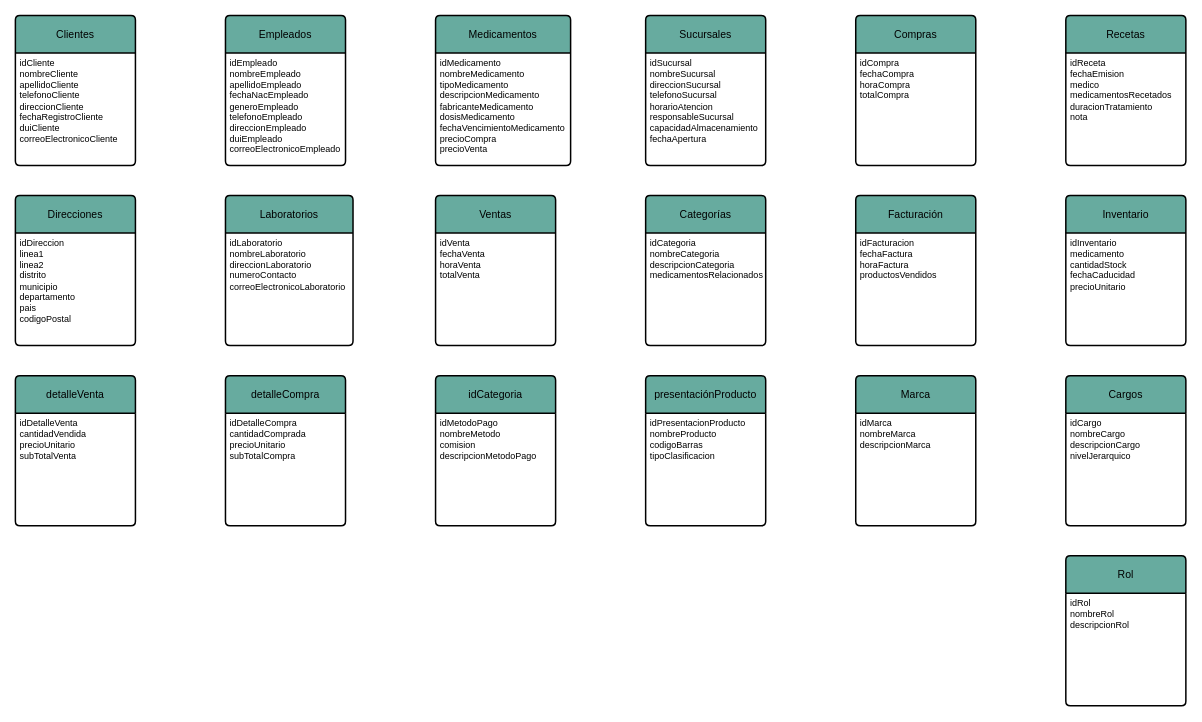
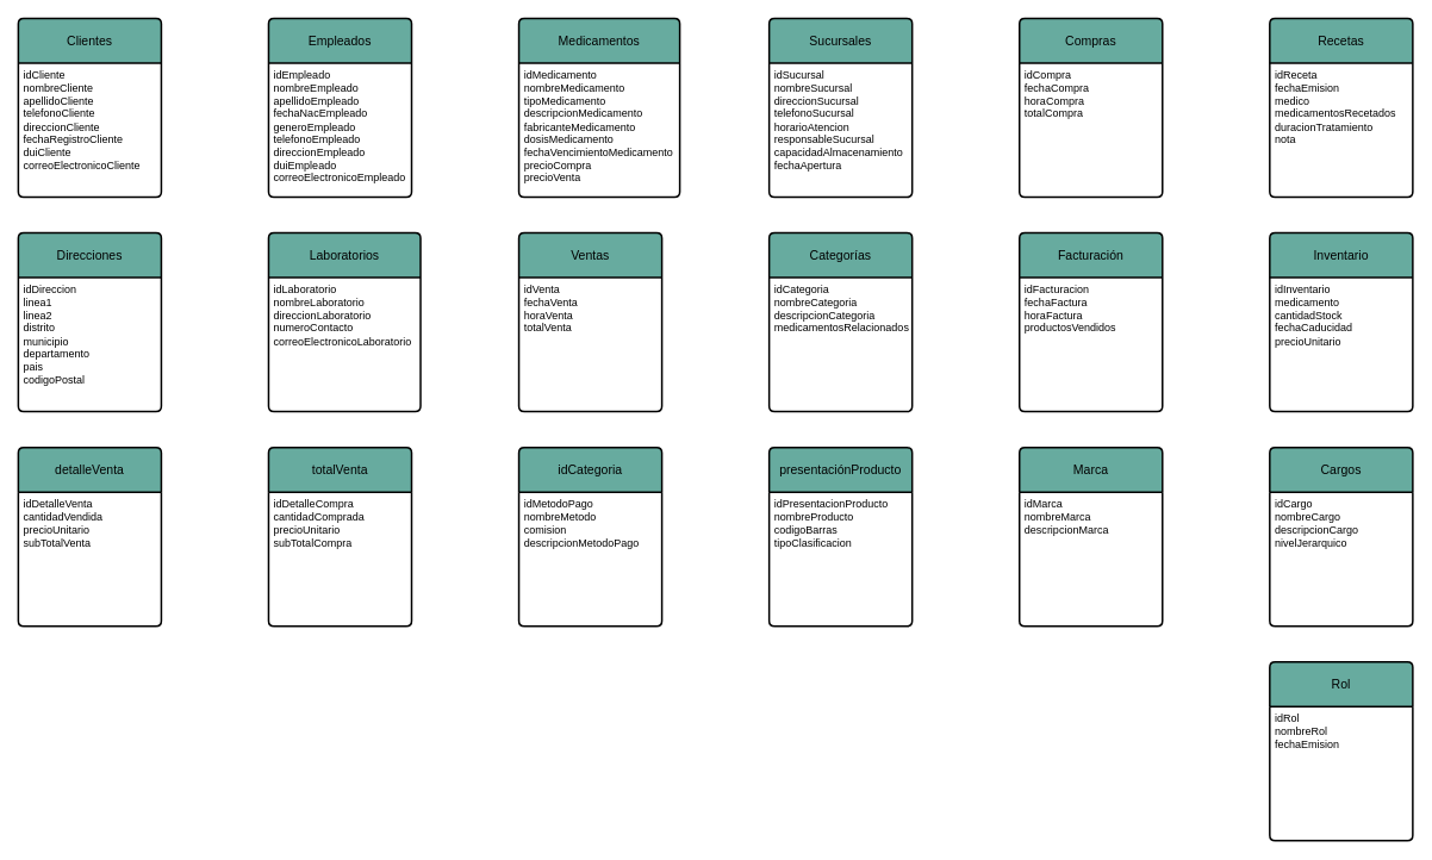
  <mxCell id="0" />
  <mxCell id="1" parent="0" />
  <mxCell id="2" value="Clientes" style="swimlane;childLayout=stackLayout;horizontal=1;startSize=50;horizontalStack=0;rounded=1;fontSize=14;fontStyle=0;strokeWidth=2;resizeParent=0;resizeLast=1;shadow=0;dashed=0;align=center;arcSize=4;whiteSpace=wrap;html=1;fillColor=#67AB9F;" parent="1" vertex="1"><mxGeometry x="20" y="20" width="160" height="200" as="geometry" /></mxCell>
  <mxCell id="3" value="idCliente&lt;br&gt;nombreCliente&lt;br&gt;apellidoCliente&lt;br&gt;telefonoCliente&lt;br&gt;&lt;div&gt;direccionCliente&lt;/div&gt;&lt;div&gt;fechaRegistroCliente&lt;/div&gt;&lt;div&gt;duiCliente&lt;/div&gt;&lt;div&gt;correoElectronicoCliente&lt;/div&gt;" style="align=left;strokeColor=none;fillColor=none;spacingLeft=4;fontSize=12;verticalAlign=top;resizable=0;rotatable=0;part=1;html=1;" parent="2" vertex="1"><mxGeometry y="50" width="160" height="150" as="geometry" /></mxCell>
  <mxCell id="4" value="Direcciones" style="swimlane;childLayout=stackLayout;horizontal=1;startSize=50;horizontalStack=0;rounded=1;fontSize=14;fontStyle=0;strokeWidth=2;resizeParent=0;resizeLast=1;shadow=0;dashed=0;align=center;arcSize=4;whiteSpace=wrap;html=1;fillColor=#67AB9F;" parent="1" vertex="1"><mxGeometry x="20" y="260" width="160" height="200" as="geometry" /></mxCell>
  <mxCell id="5" value="idDireccion&lt;br&gt;linea1&lt;br&gt;linea2&lt;br&gt;distrito&lt;br&gt;municipio&lt;br&gt;departamento&lt;br&gt;pais&lt;br&gt;codigoPostal" style="align=left;strokeColor=none;fillColor=none;spacingLeft=4;fontSize=12;verticalAlign=top;resizable=0;rotatable=0;part=1;html=1;" parent="4" vertex="1"><mxGeometry y="50" width="160" height="150" as="geometry" /></mxCell>
  <mxCell id="6" value="Ventas" style="swimlane;childLayout=stackLayout;horizontal=1;startSize=50;horizontalStack=0;rounded=1;fontSize=14;fontStyle=0;strokeWidth=2;resizeParent=0;resizeLast=1;shadow=0;dashed=0;align=center;arcSize=4;whiteSpace=wrap;html=1;fillColor=#67AB9F;" parent="1" vertex="1"><mxGeometry x="580" y="260" width="160" height="200" as="geometry" /></mxCell>
  <mxCell id="7" value="idVenta&lt;br&gt;fechaVenta&lt;br&gt;horaVenta&lt;br&gt;totalVenta" style="align=left;strokeColor=none;fillColor=none;spacingLeft=4;fontSize=12;verticalAlign=top;resizable=0;rotatable=0;part=1;html=1;" parent="6" vertex="1"><mxGeometry y="50" width="160" height="150" as="geometry" /></mxCell>
  <mxCell id="8" value="Laboratorios" style="swimlane;childLayout=stackLayout;horizontal=1;startSize=50;horizontalStack=0;rounded=1;fontSize=14;fontStyle=0;strokeWidth=2;resizeParent=0;resizeLast=1;shadow=0;dashed=0;align=center;arcSize=4;whiteSpace=wrap;html=1;fillColor=#67AB9F;" parent="1" vertex="1"><mxGeometry x="300" y="260" width="170" height="200" as="geometry" /></mxCell>
  <mxCell id="9" value="idLaboratorio&lt;br&gt;nombreLaboratorio&lt;br&gt;direccionLaboratorio&lt;br&gt;numeroContacto&lt;br&gt;correoElectronicoLaboratorio" style="align=left;strokeColor=none;fillColor=none;spacingLeft=4;fontSize=12;verticalAlign=top;resizable=0;rotatable=0;part=1;html=1;" parent="8" vertex="1"><mxGeometry y="50" width="170" height="150" as="geometry" /></mxCell>
  <mxCell id="10" value="Facturación" style="swimlane;childLayout=stackLayout;horizontal=1;startSize=50;horizontalStack=0;rounded=1;fontSize=14;fontStyle=0;strokeWidth=2;resizeParent=0;resizeLast=1;shadow=0;dashed=0;align=center;arcSize=4;whiteSpace=wrap;html=1;fillColor=#67AB9F;" parent="1" vertex="1"><mxGeometry x="1140" y="260" width="160" height="200" as="geometry" /></mxCell>
  <mxCell id="11" value="idFacturacion&lt;br&gt;fechaFactura&lt;div&gt;horaFactura&lt;/div&gt;&lt;div&gt;productosVendidos&lt;/div&gt;" style="align=left;strokeColor=none;fillColor=none;spacingLeft=4;fontSize=12;verticalAlign=top;resizable=0;rotatable=0;part=1;html=1;" parent="10" vertex="1"><mxGeometry y="50" width="160" height="150" as="geometry" /></mxCell>
  <mxCell id="12" value="Empleados" style="swimlane;childLayout=stackLayout;horizontal=1;startSize=50;horizontalStack=0;rounded=1;fontSize=14;fontStyle=0;strokeWidth=2;resizeParent=0;resizeLast=1;shadow=0;dashed=0;align=center;arcSize=4;whiteSpace=wrap;html=1;fillColor=#67AB9F;" parent="1" vertex="1"><mxGeometry x="300" y="20" width="160" height="200" as="geometry" /></mxCell>
  <mxCell id="13" value="idEmpleado&lt;br&gt;nombreEmpleado&lt;br&gt;apellidoEmpleado&lt;br&gt;fechaNacEmpleado&lt;br&gt;generoEmpleado&lt;br&gt;telefonoEmpleado&lt;br&gt;direccionEmpleado&lt;br&gt;duiEmpleado&lt;br&gt;correoElectronicoEmpleado" style="align=left;strokeColor=none;fillColor=none;spacingLeft=4;fontSize=12;verticalAlign=top;resizable=0;rotatable=0;part=1;html=1;" parent="12" vertex="1"><mxGeometry y="50" width="160" height="150" as="geometry" /></mxCell>
  <mxCell id="14" value="Medicamentos" style="swimlane;childLayout=stackLayout;horizontal=1;startSize=50;horizontalStack=0;rounded=1;fontSize=14;fontStyle=0;strokeWidth=2;resizeParent=0;resizeLast=1;shadow=0;dashed=0;align=center;arcSize=4;whiteSpace=wrap;html=1;fillColor=#67AB9F;" parent="1" vertex="1"><mxGeometry x="580" y="20" width="180" height="200" as="geometry" /></mxCell>
  <mxCell id="15" value="idMedicamento&lt;br&gt;nombreMedicamento&lt;br&gt;tipoMedicamento&lt;br&gt;descripcionMedicamento&lt;br&gt;fabricanteMedicamento&lt;br&gt;dosisMedicamento&lt;br&gt;fechaVencimientoMedicamento&lt;div&gt;precioCompra&lt;/div&gt;&lt;div&gt;precioVenta&lt;/div&gt;" style="align=left;strokeColor=none;fillColor=none;spacingLeft=4;fontSize=12;verticalAlign=top;resizable=0;rotatable=0;part=1;html=1;" parent="14" vertex="1"><mxGeometry y="50" width="180" height="150" as="geometry" /></mxCell>
  <mxCell id="16" value="Sucursales" style="swimlane;childLayout=stackLayout;horizontal=1;startSize=50;horizontalStack=0;rounded=1;fontSize=14;fontStyle=0;strokeWidth=2;resizeParent=0;resizeLast=1;shadow=0;dashed=0;align=center;arcSize=4;whiteSpace=wrap;html=1;fillColor=#67AB9F;" parent="1" vertex="1"><mxGeometry x="860" y="20" width="160" height="200" as="geometry" /></mxCell>
  <mxCell id="17" value="idSucursal&lt;br&gt;nombreSucursal&lt;br&gt;direccionSucursal&lt;div&gt;telefonoSucursal&lt;/div&gt;&lt;div&gt;horarioAtencion&lt;/div&gt;&lt;div&gt;responsableSucursal&lt;/div&gt;&lt;div&gt;capacidadAlmacenamiento&lt;/div&gt;&lt;div&gt;fechaApertura&lt;/div&gt;" style="align=left;strokeColor=none;fillColor=none;spacingLeft=4;fontSize=12;verticalAlign=top;resizable=0;rotatable=0;part=1;html=1;" parent="16" vertex="1"><mxGeometry y="50" width="160" height="150" as="geometry" /></mxCell>
  <mxCell id="18" value="Compras" style="swimlane;childLayout=stackLayout;horizontal=1;startSize=50;horizontalStack=0;rounded=1;fontSize=14;fontStyle=0;strokeWidth=2;resizeParent=0;resizeLast=1;shadow=0;dashed=0;align=center;arcSize=4;whiteSpace=wrap;html=1;fillColor=#67AB9F;" parent="1" vertex="1"><mxGeometry x="1140" y="20" width="160" height="200" as="geometry" /></mxCell>
  <mxCell id="19" value="idCompra&lt;div&gt;fechaCompra&lt;/div&gt;&lt;div&gt;horaCompra&lt;/div&gt;&lt;div&gt;totalCompra&lt;/div&gt;" style="align=left;strokeColor=none;fillColor=none;spacingLeft=4;fontSize=12;verticalAlign=top;resizable=0;rotatable=0;part=1;html=1;" parent="18" vertex="1"><mxGeometry y="50" width="160" height="150" as="geometry" /></mxCell>
  <mxCell id="20" value="Categorías" style="swimlane;childLayout=stackLayout;horizontal=1;startSize=50;horizontalStack=0;rounded=1;fontSize=14;fontStyle=0;strokeWidth=2;resizeParent=0;resizeLast=1;shadow=0;dashed=0;align=center;arcSize=4;whiteSpace=wrap;html=1;fillColor=#67AB9F;" parent="1" vertex="1"><mxGeometry x="860" y="260" width="160" height="200" as="geometry" /></mxCell>
  <mxCell id="21" value="idCategoria&lt;br&gt;nombreCategoria&lt;br&gt;descripcionCategoria&lt;br&gt;medicamentosRelacionados" style="align=left;strokeColor=none;fillColor=none;spacingLeft=4;fontSize=12;verticalAlign=top;resizable=0;rotatable=0;part=1;html=1;" parent="20" vertex="1"><mxGeometry y="50" width="160" height="150" as="geometry" /></mxCell>
  <mxCell id="22" value="Recetas" style="swimlane;childLayout=stackLayout;horizontal=1;startSize=50;horizontalStack=0;rounded=1;fontSize=14;fontStyle=0;strokeWidth=2;resizeParent=0;resizeLast=1;shadow=0;dashed=0;align=center;arcSize=4;whiteSpace=wrap;html=1;fillColor=#67AB9F;" parent="1" vertex="1"><mxGeometry x="1420" y="20" width="160" height="200" as="geometry" /></mxCell>
  <mxCell id="23" value="idReceta&lt;br&gt;fechaEmision&lt;br&gt;medico&lt;br&gt;medicamentosRecetados&lt;br&gt;duracionTratamiento&lt;br&gt;nota" style="align=left;strokeColor=none;fillColor=none;spacingLeft=4;fontSize=12;verticalAlign=top;resizable=0;rotatable=0;part=1;html=1;" parent="22" vertex="1"><mxGeometry y="50" width="160" height="150" as="geometry" /></mxCell>
  <mxCell id="24" value="Inventario" style="swimlane;childLayout=stackLayout;horizontal=1;startSize=50;horizontalStack=0;rounded=1;fontSize=14;fontStyle=0;strokeWidth=2;resizeParent=0;resizeLast=1;shadow=0;dashed=0;align=center;arcSize=4;whiteSpace=wrap;html=1;fillColor=#67AB9F;" parent="1" vertex="1"><mxGeometry x="1420" y="260" width="160" height="200" as="geometry" /></mxCell>
  <mxCell id="25" value="idInventario&lt;br&gt;medicamento&lt;br&gt;cantidadStock&lt;div&gt;fechaCaducidad&lt;/div&gt;&lt;div&gt;precioUnitario&lt;/div&gt;" style="align=left;strokeColor=none;fillColor=none;spacingLeft=4;fontSize=12;verticalAlign=top;resizable=0;rotatable=0;part=1;html=1;" parent="24" vertex="1"><mxGeometry y="50" width="160" height="150" as="geometry" /></mxCell>
  <mxCell id="26" value="detalleVenta" style="swimlane;childLayout=stackLayout;horizontal=1;startSize=50;horizontalStack=0;rounded=1;fontSize=14;fontStyle=0;strokeWidth=2;resizeParent=0;resizeLast=1;shadow=0;dashed=0;align=center;arcSize=4;whiteSpace=wrap;html=1;fillColor=#67AB9F;" parent="1" vertex="1"><mxGeometry x="20" y="500" width="160" height="200" as="geometry" /></mxCell>
  <mxCell id="27" value="idDetalleVenta&lt;br&gt;cantidadVendida&lt;br&gt;precioUnitario&lt;br&gt;subTotalVenta" style="align=left;strokeColor=none;fillColor=none;spacingLeft=4;fontSize=12;verticalAlign=top;resizable=0;rotatable=0;part=1;html=1;" parent="26" vertex="1"><mxGeometry y="50" width="160" height="150" as="geometry" /></mxCell>
  <mxCell id="28" value="idCategoria" style="swimlane;childLayout=stackLayout;horizontal=1;startSize=50;horizontalStack=0;rounded=1;fontSize=14;fontStyle=0;strokeWidth=2;resizeParent=0;resizeLast=1;shadow=0;dashed=0;align=center;arcSize=4;whiteSpace=wrap;html=1;fillColor=#67AB9F;" parent="1" vertex="1"><mxGeometry x="580" y="500" width="160" height="200" as="geometry" /></mxCell>
  <mxCell id="29" value="idMetodoPago&lt;br&gt;nombreMetodo&lt;br&gt;comision&lt;br&gt;descripcionMetodoPago&lt;div&gt;&lt;br&gt;&lt;/div&gt;" style="align=left;strokeColor=none;fillColor=none;spacingLeft=4;fontSize=12;verticalAlign=top;resizable=0;rotatable=0;part=1;html=1;" parent="28" vertex="1"><mxGeometry y="50" width="160" height="150" as="geometry" /></mxCell>
- <mxCell id="30" value="detalleCompra" style="swimlane;childLayout=stackLayout;horizontal=1;startSize=50;horizontalStack=0;rounded=1;fontSize=14;fontStyle=0;strokeWidth=2;resizeParent=0;resizeLast=1;shadow=0;dashed=0;align=center;arcSize=4;whiteSpace=wrap;html=1;fillColor=#67AB9F;" parent="1" vertex="1"><mxGeometry x="300" y="500" width="160" height="200" as="geometry" /></mxCell>
+ <mxCell id="30" value="totalVenta" style="swimlane;childLayout=stackLayout;horizontal=1;startSize=50;horizontalStack=0;rounded=1;fontSize=14;fontStyle=0;strokeWidth=2;resizeParent=0;resizeLast=1;shadow=0;dashed=0;align=center;arcSize=4;whiteSpace=wrap;html=1;fillColor=#67AB9F;" parent="1" vertex="1"><mxGeometry x="300" y="500" width="160" height="200" as="geometry" /></mxCell>
  <mxCell id="31" value="idDetalleCompra&lt;br&gt;cantidadComprada&lt;div&gt;precioUnitario&lt;/div&gt;&lt;div&gt;subTotalCompra&lt;/div&gt;" style="align=left;strokeColor=none;fillColor=none;spacingLeft=4;fontSize=12;verticalAlign=top;resizable=0;rotatable=0;part=1;html=1;" parent="30" vertex="1"><mxGeometry y="50" width="160" height="150" as="geometry" /></mxCell>
  <mxCell id="32" value="Cargos" style="swimlane;childLayout=stackLayout;horizontal=1;startSize=50;horizontalStack=0;rounded=1;fontSize=14;fontStyle=0;strokeWidth=2;resizeParent=0;resizeLast=1;shadow=0;dashed=0;align=center;arcSize=4;whiteSpace=wrap;html=1;fillColor=#67AB9F;" parent="1" vertex="1"><mxGeometry x="1420" y="500" width="160" height="200" as="geometry" /></mxCell>
  <mxCell id="33" value="idCargo&lt;br&gt;nombreCargo&lt;br&gt;descripcionCargo&lt;br&gt;nivelJerarquico" style="align=left;strokeColor=none;fillColor=none;spacingLeft=4;fontSize=12;verticalAlign=top;resizable=0;rotatable=0;part=1;html=1;" parent="32" vertex="1"><mxGeometry y="50" width="160" height="150" as="geometry" /></mxCell>
  <mxCell id="34" value="presentaciónProducto" style="swimlane;childLayout=stackLayout;horizontal=1;startSize=50;horizontalStack=0;rounded=1;fontSize=14;fontStyle=0;strokeWidth=2;resizeParent=0;resizeLast=1;shadow=0;dashed=0;align=center;arcSize=4;whiteSpace=wrap;html=1;fillColor=#67AB9F;" parent="1" vertex="1"><mxGeometry x="860" y="500" width="160" height="200" as="geometry" /></mxCell>
  <mxCell id="35" value="idPresentacionProducto&lt;div&gt;nombreProducto&lt;/div&gt;&lt;div&gt;codigoBarras&lt;/div&gt;&lt;div&gt;tipoClasificacion&lt;/div&gt;" style="align=left;strokeColor=none;fillColor=none;spacingLeft=4;fontSize=12;verticalAlign=top;resizable=0;rotatable=0;part=1;html=1;" parent="34" vertex="1"><mxGeometry y="50" width="160" height="150" as="geometry" /></mxCell>
  <mxCell id="36" value="Marca" style="swimlane;childLayout=stackLayout;horizontal=1;startSize=50;horizontalStack=0;rounded=1;fontSize=14;fontStyle=0;strokeWidth=2;resizeParent=0;resizeLast=1;shadow=0;dashed=0;align=center;arcSize=4;whiteSpace=wrap;html=1;fillColor=#67AB9F;" vertex="1" parent="1"><mxGeometry x="1140" y="500" width="160" height="200" as="geometry" /></mxCell>
  <mxCell id="37" value="idMarca&lt;br&gt;nombreMarca&lt;br&gt;descripcionMarca" style="align=left;strokeColor=none;fillColor=none;spacingLeft=4;fontSize=12;verticalAlign=top;resizable=0;rotatable=0;part=1;html=1;" vertex="1" parent="36"><mxGeometry y="50" width="160" height="150" as="geometry" /></mxCell>
  <mxCell id="38" value="Rol" style="swimlane;childLayout=stackLayout;horizontal=1;startSize=50;horizontalStack=0;rounded=1;fontSize=14;fontStyle=0;strokeWidth=2;resizeParent=0;resizeLast=1;shadow=0;dashed=0;align=center;arcSize=4;whiteSpace=wrap;html=1;fillColor=#67AB9F;" vertex="1" parent="1"><mxGeometry x="1420" y="740" width="160" height="200" as="geometry" /></mxCell>
- <mxCell id="39" value="idRol&lt;br&gt;nombreRol&lt;br&gt;descripcionRol" style="align=left;strokeColor=none;fillColor=none;spacingLeft=4;fontSize=12;verticalAlign=top;resizable=0;rotatable=0;part=1;html=1;" vertex="1" parent="38"><mxGeometry y="50" width="160" height="150" as="geometry" /></mxCell>
+ <mxCell id="39" value="idRol&lt;br&gt;nombreRol&lt;br&gt;fechaEmision" style="align=left;strokeColor=none;fillColor=none;spacingLeft=4;fontSize=12;verticalAlign=top;resizable=0;rotatable=0;part=1;html=1;" vertex="1" parent="38"><mxGeometry y="50" width="160" height="150" as="geometry" /></mxCell>
